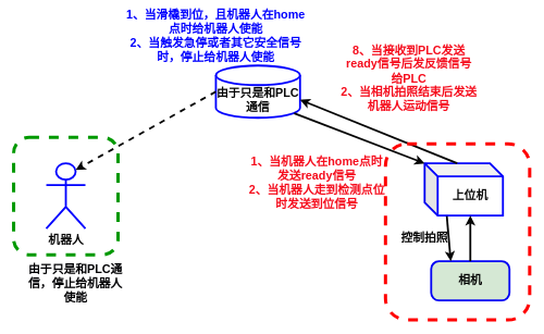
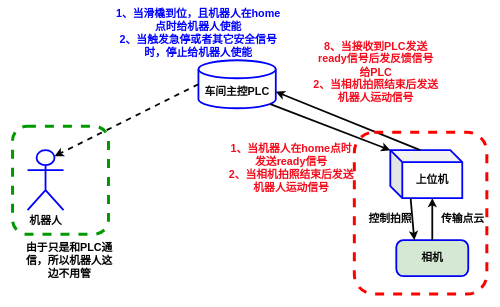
  <mxCell id="0" />
  <mxCell id="1" parent="0" />
- <mxCell id="2" value="&lt;font style=&quot;font-size: 18px&quot; color=&quot;#080808&quot;&gt;&lt;b&gt;由于只是和PLC通信&lt;/b&gt;&lt;/font&gt;" style="shape=cylinder3;whiteSpace=wrap;html=1;boundedLbl=1;backgroundOutline=1;size=15;fillColor=none;strokeColor=#0000FF;strokeWidth=3;" parent="1" vertex="1"><mxGeometry x="330" y="100" width="129" height="80" as="geometry" /></mxCell>
+ <mxCell id="2" value="&lt;font style=&quot;font-size: 18px&quot; color=&quot;#080808&quot;&gt;&lt;b&gt;车间主控PLC&lt;/b&gt;&lt;/font&gt;" style="shape=cylinder3;whiteSpace=wrap;html=1;boundedLbl=1;backgroundOutline=1;size=15;fillColor=none;strokeColor=#0000FF;strokeWidth=3;" parent="1" vertex="1"><mxGeometry x="330" y="100" width="129" height="80" as="geometry" /></mxCell>
  <mxCell id="3" value="&lt;font color=&quot;#080808&quot; style=&quot;font-size: 18px&quot;&gt;&lt;b&gt;上位机&lt;/b&gt;&lt;/font&gt;&lt;span style=&quot;color: rgba(0 , 0 , 0 , 0) ; font-family: monospace ; font-size: 0px&quot;&gt;%3CmxGraphModel%3E%3Croot%3E%3CmxCell%20id%3D%220%22%2F%3E%3CmxCell%20id%3D%221%22%20parent%3D%220%22%2F%3E%3CmxCell%20id%3D%222%22%20value%3D%22%26lt%3Bfont%20color%3D%26quot%3B%23080808%26quot%3B%20style%3D%26quot%3Bfont-size%3A%2018px%26quot%3B%26gt%3B%26lt%3Bb%26gt%3B%E6%9C%BA%E5%99%A8%E4%BA%BA%26lt%3B%2Fb%26gt%3B%26lt%3B%2Ffont%26gt%3B%22%20style%3D%22shape%3Dcube%3BwhiteSpace%3Dwrap%3Bhtml%3D1%3BboundedLbl%3D1%3BbackgroundOutline%3D1%3BdarkOpacity%3D0.05%3BdarkOpacity2%3D0.1%3BstrokeColor%3D%230000FF%3BstrokeWidth%3D3%3BfillColor%3Dnone%3B%22%20vertex%3D%221%22%20parent%3D%221%22%3E%3CmxGeometry%20x%3D%22300%22%20y%3D%22230%22%20width%3D%22120%22%20height%3D%2280%22%20as%3D%22geometry%22%2F%3E%3C%2FmxCell%3E%3C%2Froot%3E%3C%2FmxGraphModel%3E&lt;/span&gt;" style="shape=cube;whiteSpace=wrap;html=1;boundedLbl=1;backgroundOutline=1;darkOpacity=0.05;darkOpacity2=0.1;strokeColor=#0000FF;strokeWidth=3;fillColor=none;" parent="1" vertex="1"><mxGeometry x="650" y="250" width="120" height="80" as="geometry" /></mxCell>
- <mxCell id="4" value="&lt;b&gt;机器人&lt;/b&gt;" style="shape=umlActor;verticalLabelPosition=bottom;verticalAlign=top;html=1;outlineConnect=0;fontSize=18;fontColor=#080808;strokeColor=#0000FF;strokeWidth=3;fillColor=none;" parent="1" vertex="1"><mxGeometry x="70" y="250" width="60" height="100" as="geometry" /></mxCell>
+ <mxCell id="4" value="&lt;b&gt;机器人&lt;/b&gt;" style="shape=umlActor;verticalLabelPosition=bottom;verticalAlign=top;html=1;outlineConnect=0;fontSize=18;fontColor=#080808;strokeColor=#0000FF;strokeWidth=3;fillColor=none;" parent="1" vertex="1"><mxGeometry x="45" y="250" width="60" height="100" as="geometry" /></mxCell>
  <mxCell id="5" value="&lt;font size=&quot;1&quot;&gt;&lt;b style=&quot;font-size: 18px&quot;&gt;相机&lt;/b&gt;&lt;/font&gt;" style="rounded=1;whiteSpace=wrap;html=1;fontSize=12;arcSize=20;fillColor=#d5e8d4;strokeColor=#0000F5;fontColor=#030303;strokeWidth=3;" parent="1" vertex="1"><mxGeometry x="660" y="400" width="120" height="60" as="geometry" /></mxCell>
  <mxCell id="6" style="edgeStyle=none;html=1;entryX=0.75;entryY=0.1;entryDx=0;entryDy=0;fontSize=18;strokeColor=#050505;strokeWidth=3;exitX=0;exitY=0.5;exitDx=0;exitDy=0;exitPerimeter=0;entryPerimeter=0;dashed=1;" parent="1" source="2" target="4" edge="1"><mxGeometry relative="1" as="geometry"><mxPoint x="170" y="430" as="sourcePoint" /><mxPoint x="280" y="430" as="targetPoint" /></mxGeometry></mxCell>
  <mxCell id="7" style="edgeStyle=none;html=1;entryX=1;entryY=0;entryDx=0;entryDy=52.5;fontSize=18;strokeColor=#050505;strokeWidth=3;entryPerimeter=0;exitX=0;exitY=0;exitDx=50;exitDy=0;exitPerimeter=0;" parent="1" source="3" target="2" edge="1"><mxGeometry relative="1" as="geometry"><mxPoint x="431" y="170" as="sourcePoint" /><mxPoint x="230" y="360" as="targetPoint" /></mxGeometry></mxCell>
  <mxCell id="8" style="edgeStyle=none;html=1;entryX=0;entryY=0;entryDx=70;entryDy=80;fontSize=18;strokeColor=#050505;strokeWidth=3;entryPerimeter=0;exitX=0.5;exitY=0;exitDx=0;exitDy=0;" parent="1" source="5" target="3" edge="1"><mxGeometry relative="1" as="geometry"><mxPoint x="851" y="370" as="sourcePoint" /><mxPoint x="620" y="400" as="targetPoint" /></mxGeometry></mxCell>
  <mxCell id="9" value="" style="rounded=1;whiteSpace=wrap;html=1;dashed=1;strokeWidth=5;strokeColor=#FF0000;fillColor=none;" parent="1" vertex="1"><mxGeometry x="590" y="220" width="221" height="270" as="geometry" /></mxCell>
  <mxCell id="10" value="" style="rounded=1;whiteSpace=wrap;html=1;dashed=1;strokeWidth=5;strokeColor=#009900;fillColor=none;" parent="1" vertex="1"><mxGeometry x="20" y="210" width="160" height="180" as="geometry" /></mxCell>
- <mxCell id="11" value="&lt;b&gt;&lt;font style=&quot;font-size: 18px&quot;&gt;&lt;font color=&quot;#f50c1c&quot;&gt;1、当机器人在home点时发送ready信号&lt;br&gt;2、当机器人走到检测点位时发送到位信号&lt;/font&gt;&lt;br&gt;&lt;/font&gt;&lt;/b&gt;" style="text;html=1;strokeColor=none;fillColor=none;align=center;verticalAlign=middle;whiteSpace=wrap;rounded=0;dashed=1;" parent="1" vertex="1"><mxGeometry x="380" y="230" width="210" height="100" as="geometry" /></mxCell>
+ <mxCell id="11" value="&lt;b&gt;&lt;font style=&quot;font-size: 18px&quot;&gt;&lt;font color=&quot;#f50c1c&quot;&gt;1、当机器人在home点时发送ready信号&lt;br&gt;2、当相机拍照结束后发送机器人运动信号&lt;/font&gt;&lt;br&gt;&lt;/font&gt;&lt;/b&gt;" style="text;html=1;strokeColor=none;fillColor=none;align=center;verticalAlign=middle;whiteSpace=wrap;rounded=0;dashed=1;" parent="1" vertex="1"><mxGeometry x="380" y="230" width="210" height="100" as="geometry" /></mxCell>
  <mxCell id="12" value="&lt;span style=&quot;font-size: 18px&quot;&gt;&lt;b&gt;&lt;font color=&quot;#0000ff&quot;&gt;1、当滑橇到位，且机器人在home点时给机器人使能&lt;br&gt;2、当触发急停或者其它安全信号时，停止给机器人使能&lt;br&gt;&lt;/font&gt;&lt;/b&gt;&lt;/span&gt;" style="text;html=1;strokeColor=none;fillColor=none;align=center;verticalAlign=middle;whiteSpace=wrap;rounded=0;" parent="1" vertex="1"><mxGeometry x="190" y="20" width="279.5" height="70" as="geometry" /></mxCell>
+ <mxCell id="13" value="&lt;font color=&quot;#050505&quot; size=&quot;1&quot;&gt;&lt;b style=&quot;font-size: 18px&quot;&gt;传输点云&lt;/b&gt;&lt;/font&gt;" style="text;html=1;strokeColor=none;fillColor=none;align=center;verticalAlign=middle;whiteSpace=wrap;rounded=0;" parent="1" vertex="1"><mxGeometry x="731" y="350" width="80" height="30" as="geometry" /></mxCell>
  <mxCell id="14" style="edgeStyle=none;html=1;entryX=0.25;entryY=0;entryDx=0;entryDy=0;fontSize=18;strokeColor=#050505;strokeWidth=3;exitX=0.283;exitY=1.013;exitDx=0;exitDy=0;exitPerimeter=0;" parent="1" source="3" target="5" edge="1"><mxGeometry relative="1" as="geometry"><mxPoint x="660" y="400" as="sourcePoint" /><mxPoint x="660" y="330" as="targetPoint" /></mxGeometry></mxCell>
- <mxCell id="15" value="&lt;span style=&quot;font-size: 18px&quot;&gt;&lt;b&gt;&lt;font color=&quot;#000003&quot;&gt;由于只是和PLC通信，停止给机器人使能&lt;/font&gt;&lt;/b&gt;&lt;/span&gt;" style="text;html=1;strokeColor=none;fillColor=none;align=center;verticalAlign=middle;whiteSpace=wrap;rounded=0;" vertex="1" parent="1"><mxGeometry x="40" y="400" width="150" height="70" as="geometry" /></mxCell>
+ <mxCell id="15" value="&lt;span style=&quot;font-size: 18px&quot;&gt;&lt;b&gt;&lt;font color=&quot;#000003&quot;&gt;由于只是和PLC通信，所以机器人这边不用管&lt;/font&gt;&lt;/b&gt;&lt;/span&gt;" style="text;html=1;strokeColor=none;fillColor=none;align=center;verticalAlign=middle;whiteSpace=wrap;rounded=0;" vertex="1" parent="1"><mxGeometry x="40" y="400" width="150" height="70" as="geometry" /></mxCell>
  <mxCell id="16" style="edgeStyle=none;html=1;fontSize=18;strokeColor=#050505;strokeWidth=3;exitX=0.93;exitY=0.913;exitDx=0;exitDy=0;exitPerimeter=0;entryX=0;entryY=0;entryDx=0;entryDy=0;entryPerimeter=0;" edge="1" parent="1" source="2" target="3"><mxGeometry relative="1" as="geometry"><mxPoint x="685.5" y="267.5" as="sourcePoint" /><mxPoint x="440" y="420" as="targetPoint" /></mxGeometry></mxCell>
  <mxCell id="17" value="&lt;b&gt;&lt;font style=&quot;font-size: 18px&quot;&gt;&lt;font color=&quot;#f50c1c&quot;&gt;8、当接收到PLC发送ready信号后发反馈信号给PLC&lt;br&gt;2、当相机拍照结束后发送机器人运动信号&lt;/font&gt;&lt;br&gt;&lt;/font&gt;&lt;/b&gt;" style="text;html=1;strokeColor=none;fillColor=none;align=center;verticalAlign=middle;whiteSpace=wrap;rounded=0;dashed=1;" vertex="1" parent="1"><mxGeometry x="521" y="70" width="210" height="100" as="geometry" /></mxCell>
  <mxCell id="18" value="&lt;font color=&quot;#050505&quot; size=&quot;1&quot;&gt;&lt;b style=&quot;font-size: 18px&quot;&gt;控制拍照&lt;/b&gt;&lt;/font&gt;" style="text;html=1;strokeColor=none;fillColor=none;align=center;verticalAlign=middle;whiteSpace=wrap;rounded=0;" vertex="1" parent="1"><mxGeometry x="610" y="350" width="80" height="30" as="geometry" /></mxCell>
